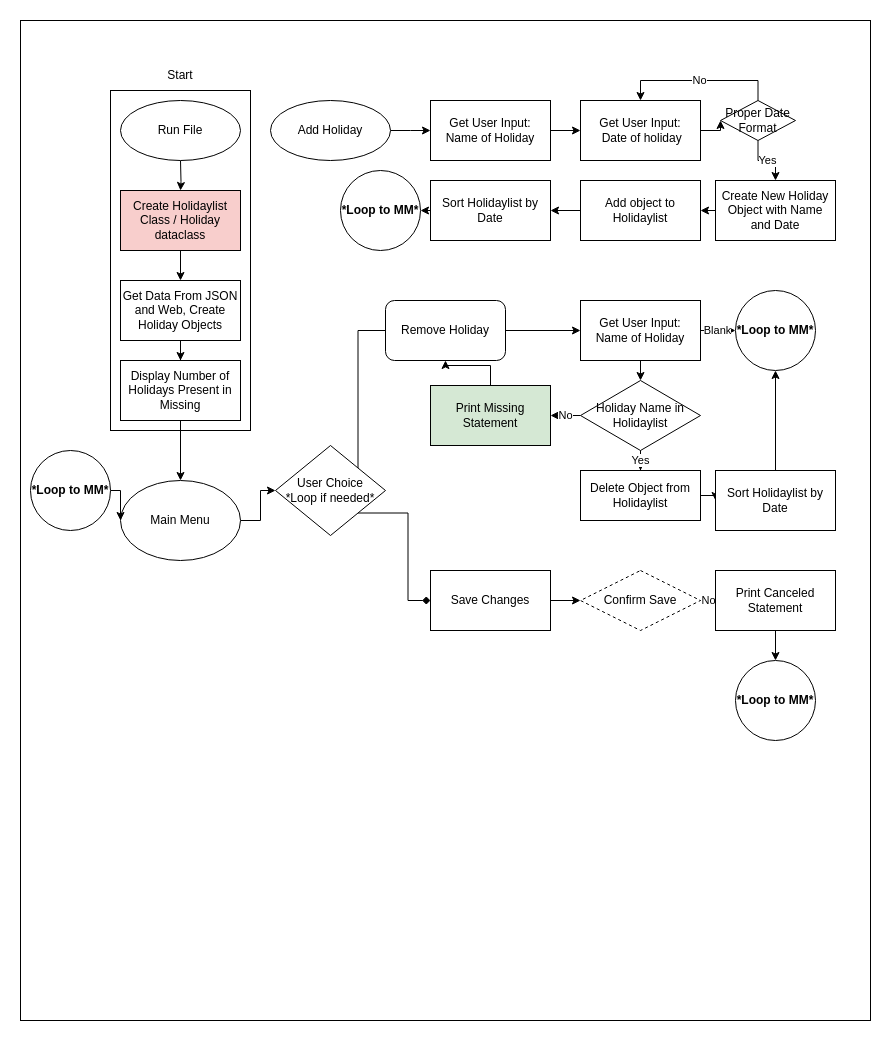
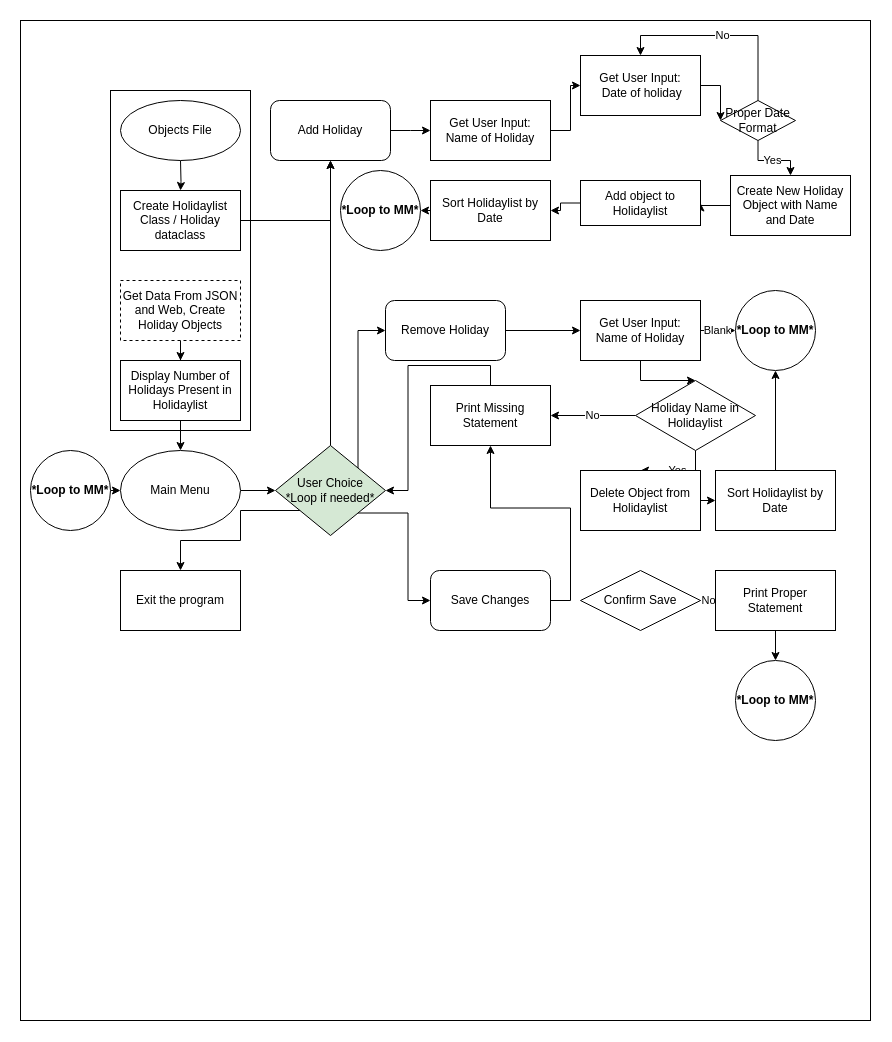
  <mxCell id="0" />
  <mxCell id="1" parent="0" />
  <mxCell id="2" value="" style="rounded=0;whiteSpace=wrap;html=1;" vertex="1" parent="1"><mxGeometry width="850" height="1000" as="geometry" x="20" y="20" /></mxCell>
  <mxCell id="3" value="" style="rounded=0;whiteSpace=wrap;html=1;" vertex="1" parent="1"><mxGeometry x="110" y="90" width="140" height="340" as="geometry" /></mxCell>
  <mxCell id="4" style="edgeStyle=orthogonalEdgeStyle;rounded=0;orthogonalLoop=1;jettySize=auto;html=1;" edge="1" parent="1" target="6"><mxGeometry relative="1" as="geometry"><mxPoint x="180" y="160" as="sourcePoint" /></mxGeometry></mxCell>
- <mxCell id="5" style="edgeStyle=orthogonalEdgeStyle;rounded=0;orthogonalLoop=1;jettySize=auto;html=1;entryX=0.5;entryY=0;entryDx=0;entryDy=0;" edge="1" parent="1" source="6" target="8"><mxGeometry relative="1" as="geometry" /></mxCell>
- <mxCell id="6" value="Create Holidaylist Class / Holiday dataclass" style="rounded=0;whiteSpace=wrap;html=1;fillColor=#f8cecc;" vertex="1" parent="1"><mxGeometry x="120" y="190" width="120" height="60" as="geometry" /></mxCell>
+ <mxCell id="5" style="edgeStyle=orthogonalEdgeStyle;rounded=0;orthogonalLoop=1;jettySize=auto;html=1;" edge="1" parent="1" source="6" target="20"><mxGeometry relative="1" as="geometry" /></mxCell>
+ <mxCell id="6" value="Create Holidaylist Class / Holiday dataclass" style="rounded=0;whiteSpace=wrap;html=1;" vertex="1" parent="1"><mxGeometry x="120" y="190" width="120" height="60" as="geometry" /></mxCell>
  <mxCell id="7" style="edgeStyle=orthogonalEdgeStyle;rounded=0;orthogonalLoop=1;jettySize=auto;html=1;" edge="1" parent="1" source="8" target="12"><mxGeometry relative="1" as="geometry" /></mxCell>
- <mxCell id="8" value="Get Data From JSON and Web, Create Holiday Objects" style="rounded=0;whiteSpace=wrap;html=1;" vertex="1" parent="1"><mxGeometry x="120" y="280" width="120" height="60" as="geometry" /></mxCell>
+ <mxCell id="8" value="Get Data From JSON and Web, Create Holiday Objects" style="rounded=0;whiteSpace=wrap;html=1;dashed=1;" vertex="1" parent="1"><mxGeometry x="120" y="280" width="120" height="60" as="geometry" /></mxCell>
  <mxCell id="9" style="edgeStyle=orthogonalEdgeStyle;rounded=0;orthogonalLoop=1;jettySize=auto;html=1;exitX=1;exitY=0.5;exitDx=0;exitDy=0;entryX=0;entryY=0.5;entryDx=0;entryDy=0;" edge="1" parent="1" source="10" target="17"><mxGeometry relative="1" as="geometry" /></mxCell>
- <mxCell id="10" value="Main Menu" style="ellipse;whiteSpace=wrap;html=1;" vertex="1" parent="1"><mxGeometry x="120" y="480" width="120" height="80" as="geometry" /></mxCell>
+ <mxCell id="10" value="Main Menu" style="ellipse;whiteSpace=wrap;html=1;" vertex="1" parent="1"><mxGeometry x="120" y="450" width="120" height="80" as="geometry" /></mxCell>
  <mxCell id="11" style="edgeStyle=orthogonalEdgeStyle;rounded=0;orthogonalLoop=1;jettySize=auto;html=1;" edge="1" parent="1" source="12" target="10"><mxGeometry relative="1" as="geometry" /></mxCell>
- <mxCell id="12" value="&lt;span&gt;Display Number of Holidays Present in Missing&lt;/span&gt;" style="rounded=0;whiteSpace=wrap;html=1;" vertex="1" parent="1"><mxGeometry x="120" y="360" width="120" height="60" as="geometry" /></mxCell>
- <mxCell id="15" style="edgeStyle=orthogonalEdgeStyle;rounded=0;orthogonalLoop=1;jettySize=auto;html=1;exitX=1;exitY=0;exitDx=0;exitDy=0;entryX=0;entryY=0.5;entryDx=0;entryDy=0;endArrow=none;" edge="1" parent="1" source="17" target="39"><mxGeometry relative="1" as="geometry" /></mxCell>
- <mxCell id="16" style="edgeStyle=orthogonalEdgeStyle;rounded=0;orthogonalLoop=1;jettySize=auto;html=1;exitX=1;exitY=1;exitDx=0;exitDy=0;entryX=0;entryY=0.5;entryDx=0;entryDy=0;endArrow=diamond;" edge="1" parent="1" source="17" target="55"><mxGeometry relative="1" as="geometry" /></mxCell>
- <mxCell id="17" value="User Choice&lt;br&gt;*Loop if needed*" style="rhombus;whiteSpace=wrap;html=1;" vertex="1" parent="1"><mxGeometry x="275" y="445" width="110" height="90" as="geometry" /></mxCell>
+ <mxCell id="12" value="&lt;span&gt;Display Number of Holidays Present in Holidaylist&lt;/span&gt;" style="rounded=0;whiteSpace=wrap;html=1;" vertex="1" parent="1"><mxGeometry x="120" y="360" width="120" height="60" as="geometry" /></mxCell>
+ <mxCell id="13" style="edgeStyle=orthogonalEdgeStyle;rounded=0;orthogonalLoop=1;jettySize=auto;html=1;exitX=0;exitY=1;exitDx=0;exitDy=0;entryX=0.5;entryY=0;entryDx=0;entryDy=0;" edge="1" parent="1" source="17" target="18"><mxGeometry relative="1" as="geometry"><Array as="points"><mxPoint x="240" y="510" /><mxPoint x="240" y="540" /><mxPoint x="180" y="540" /></Array></mxGeometry></mxCell>
+ <mxCell id="14" style="edgeStyle=orthogonalEdgeStyle;rounded=0;orthogonalLoop=1;jettySize=auto;html=1;exitX=0.5;exitY=0;exitDx=0;exitDy=0;entryX=0.5;entryY=1;entryDx=0;entryDy=0;" edge="1" parent="1" source="17" target="20"><mxGeometry relative="1" as="geometry" /></mxCell>
+ <mxCell id="15" style="edgeStyle=orthogonalEdgeStyle;rounded=0;orthogonalLoop=1;jettySize=auto;html=1;exitX=1;exitY=0;exitDx=0;exitDy=0;entryX=0;entryY=0.5;entryDx=0;entryDy=0;" edge="1" parent="1" source="17" target="39"><mxGeometry relative="1" as="geometry" /></mxCell>
+ <mxCell id="16" style="edgeStyle=orthogonalEdgeStyle;rounded=0;orthogonalLoop=1;jettySize=auto;html=1;exitX=1;exitY=1;exitDx=0;exitDy=0;entryX=0;entryY=0.5;entryDx=0;entryDy=0;" edge="1" parent="1" source="17" target="55"><mxGeometry relative="1" as="geometry" /></mxCell>
+ <mxCell id="17" value="User Choice&lt;br&gt;*Loop if needed*" style="rhombus;whiteSpace=wrap;html=1;fillColor=#d5e8d4;" vertex="1" parent="1"><mxGeometry x="275" y="445" width="110" height="90" as="geometry" /></mxCell>
+ <mxCell id="18" value="Exit the program" style="rounded=0;whiteSpace=wrap;html=1;" vertex="1" parent="1"><mxGeometry x="120" y="570" width="120" height="60" as="geometry" /></mxCell>
  <mxCell id="19" style="edgeStyle=orthogonalEdgeStyle;rounded=0;orthogonalLoop=1;jettySize=auto;html=1;" edge="1" parent="1" source="20"><mxGeometry relative="1" as="geometry"><mxPoint x="430" y="130" as="targetPoint" /></mxGeometry></mxCell>
- <mxCell id="20" value="Add Holiday" style="ellipse;whiteSpace=wrap;html=1;" vertex="1" parent="1"><mxGeometry x="270" y="100" width="120" height="60" as="geometry" /></mxCell>
+ <mxCell id="20" value="Add Holiday" style="rounded=1;whiteSpace=wrap;html=1;" vertex="1" parent="1"><mxGeometry x="270" y="100" width="120" height="60" as="geometry" /></mxCell>
  <mxCell id="21" style="edgeStyle=orthogonalEdgeStyle;rounded=0;orthogonalLoop=1;jettySize=auto;html=1;entryX=0;entryY=0.5;entryDx=0;entryDy=0;" edge="1" parent="1" source="22" target="24"><mxGeometry relative="1" as="geometry" /></mxCell>
  <mxCell id="22" value="Get User Input:&lt;br&gt;Name of Holiday" style="rounded=0;whiteSpace=wrap;html=1;" vertex="1" parent="1"><mxGeometry x="430" y="100" width="120" height="60" as="geometry" /></mxCell>
  <mxCell id="23" style="edgeStyle=orthogonalEdgeStyle;rounded=0;orthogonalLoop=1;jettySize=auto;html=1;entryX=0;entryY=0.5;entryDx=0;entryDy=0;" edge="1" parent="1" source="24" target="27"><mxGeometry relative="1" as="geometry" /></mxCell>
- <mxCell id="24" value="Get User Input:&lt;br&gt;&amp;nbsp;Date of holiday" style="rounded=0;whiteSpace=wrap;html=1;" vertex="1" parent="1"><mxGeometry x="580" y="100" width="120" height="60" as="geometry" /></mxCell>
+ <mxCell id="24" value="Get User Input:&lt;br&gt;&amp;nbsp;Date of holiday" style="rounded=0;whiteSpace=wrap;html=1;" vertex="1" parent="1"><mxGeometry x="580" y="55" width="120" height="60" as="geometry" /></mxCell>
  <mxCell id="25" value="No" style="edgeStyle=orthogonalEdgeStyle;rounded=0;orthogonalLoop=1;jettySize=auto;html=1;exitX=0.5;exitY=0;exitDx=0;exitDy=0;entryX=0.5;entryY=0;entryDx=0;entryDy=0;" edge="1" parent="1" source="27" target="24"><mxGeometry relative="1" as="geometry" /></mxCell>
  <mxCell id="26" value="Yes" style="edgeStyle=orthogonalEdgeStyle;rounded=0;orthogonalLoop=1;jettySize=auto;html=1;" edge="1" parent="1" source="27" target="30"><mxGeometry relative="1" as="geometry" /></mxCell>
  <mxCell id="27" value="Proper Date&lt;br&gt;Format" style="rhombus;whiteSpace=wrap;html=1;" vertex="1" parent="1"><mxGeometry x="720" y="100" width="75" height="40" as="geometry" /></mxCell>
- <mxCell id="28" value="Start" style="text;html=1;strokeColor=none;fillColor=none;align=center;verticalAlign=middle;whiteSpace=wrap;rounded=0;" vertex="1" parent="1"><mxGeometry x="150" y="60" width="60" height="30" as="geometry" /></mxCell>
  <mxCell id="29" style="edgeStyle=orthogonalEdgeStyle;rounded=0;orthogonalLoop=1;jettySize=auto;html=1;exitX=0;exitY=0.5;exitDx=0;exitDy=0;entryX=1;entryY=0.5;entryDx=0;entryDy=0;" edge="1" parent="1" source="30" target="32"><mxGeometry relative="1" as="geometry" /></mxCell>
- <mxCell id="30" value="Create New Holiday Object with Name and Date" style="rounded=0;whiteSpace=wrap;html=1;" vertex="1" parent="1"><mxGeometry x="715" y="180" width="120" height="60" as="geometry" /></mxCell>
+ <mxCell id="30" value="Create New Holiday Object with Name and Date" style="rounded=0;whiteSpace=wrap;html=1;" vertex="1" parent="1"><mxGeometry x="730" y="175" width="120" height="60" as="geometry" /></mxCell>
  <mxCell id="31" style="edgeStyle=orthogonalEdgeStyle;rounded=0;orthogonalLoop=1;jettySize=auto;html=1;entryX=1;entryY=0.5;entryDx=0;entryDy=0;" edge="1" parent="1" source="32" target="34"><mxGeometry relative="1" as="geometry" /></mxCell>
- <mxCell id="32" value="Add object to Holidaylist" style="rounded=0;whiteSpace=wrap;html=1;" vertex="1" parent="1"><mxGeometry x="580" y="180" width="120" height="60" as="geometry" /></mxCell>
+ <mxCell id="32" value="Add object to Holidaylist" style="rounded=0;whiteSpace=wrap;html=1;" vertex="1" parent="1"><mxGeometry x="580" y="180" width="120" height="45" as="geometry" /></mxCell>
  <mxCell id="33" style="edgeStyle=orthogonalEdgeStyle;rounded=0;orthogonalLoop=1;jettySize=auto;html=1;exitX=0;exitY=0.5;exitDx=0;exitDy=0;entryX=1;entryY=0.5;entryDx=0;entryDy=0;" edge="1" parent="1" source="34" target="35"><mxGeometry relative="1" as="geometry" /></mxCell>
  <mxCell id="34" value="Sort Holidaylist by Date" style="rounded=0;whiteSpace=wrap;html=1;" vertex="1" parent="1"><mxGeometry x="430" y="180" width="120" height="60" as="geometry" /></mxCell>
  <mxCell id="35" value="*Loop to MM*" style="ellipse;whiteSpace=wrap;html=1;aspect=fixed;fontStyle=1" vertex="1" parent="1"><mxGeometry x="340" y="170" width="80" height="80" as="geometry" /></mxCell>
  <mxCell id="36" style="edgeStyle=orthogonalEdgeStyle;rounded=0;orthogonalLoop=1;jettySize=auto;html=1;exitX=1;exitY=0.5;exitDx=0;exitDy=0;entryX=0;entryY=0.5;entryDx=0;entryDy=0;" edge="1" parent="1" source="37" target="10"><mxGeometry relative="1" as="geometry" /></mxCell>
  <mxCell id="37" value="*Loop to MM*" style="ellipse;whiteSpace=wrap;html=1;aspect=fixed;fontStyle=1" vertex="1" parent="1"><mxGeometry x="30" y="450" width="80" height="80" as="geometry" /></mxCell>
  <mxCell id="38" style="edgeStyle=orthogonalEdgeStyle;rounded=0;orthogonalLoop=1;jettySize=auto;html=1;exitX=1;exitY=0.5;exitDx=0;exitDy=0;entryX=0;entryY=0.5;entryDx=0;entryDy=0;" edge="1" parent="1" source="39" target="43"><mxGeometry relative="1" as="geometry" /></mxCell>
  <mxCell id="39" value="Remove Holiday" style="rounded=1;whiteSpace=wrap;html=1;" vertex="1" parent="1"><mxGeometry x="385" y="300" width="120" height="60" as="geometry" /></mxCell>
- <mxCell id="40" value="Run File" style="ellipse;whiteSpace=wrap;html=1;" vertex="1" parent="1"><mxGeometry x="120" y="100" width="120" height="60" as="geometry" /></mxCell>
+ <mxCell id="40" value="Objects File" style="ellipse;whiteSpace=wrap;html=1;" vertex="1" parent="1"><mxGeometry x="120" y="100" width="120" height="60" as="geometry" /></mxCell>
  <mxCell id="41" style="edgeStyle=orthogonalEdgeStyle;rounded=0;orthogonalLoop=1;jettySize=auto;html=1;exitX=0.5;exitY=1;exitDx=0;exitDy=0;entryX=0.5;entryY=0;entryDx=0;entryDy=0;" edge="1" parent="1" source="43" target="46"><mxGeometry relative="1" as="geometry" /></mxCell>
  <mxCell id="42" value="Blank" style="edgeStyle=orthogonalEdgeStyle;rounded=0;orthogonalLoop=1;jettySize=auto;html=1;entryX=0;entryY=0.5;entryDx=0;entryDy=0;" edge="1" parent="1" source="43" target="47"><mxGeometry relative="1" as="geometry" /></mxCell>
  <mxCell id="43" value="Get User Input: &lt;br&gt;Name of Holiday" style="rounded=0;whiteSpace=wrap;html=1;" vertex="1" parent="1"><mxGeometry x="580" y="300" width="120" height="60" as="geometry" /></mxCell>
  <mxCell id="44" value="No" style="edgeStyle=orthogonalEdgeStyle;rounded=0;orthogonalLoop=1;jettySize=auto;html=1;" edge="1" parent="1" source="46" target="49"><mxGeometry relative="1" as="geometry" /></mxCell>
  <mxCell id="45" value="Yes" style="edgeStyle=orthogonalEdgeStyle;rounded=0;orthogonalLoop=1;jettySize=auto;html=1;exitX=0.5;exitY=1;exitDx=0;exitDy=0;" edge="1" parent="1" source="46" target="51"><mxGeometry relative="1" as="geometry" /></mxCell>
- <mxCell id="46" value="Holiday Name in Holidaylist" style="rhombus;whiteSpace=wrap;html=1;" vertex="1" parent="1"><mxGeometry x="580" y="380" width="120" height="70" as="geometry" /></mxCell>
+ <mxCell id="46" value="Holiday Name in Holidaylist" style="rhombus;whiteSpace=wrap;html=1;" vertex="1" parent="1"><mxGeometry x="635" y="380" width="120" height="70" as="geometry" /></mxCell>
  <mxCell id="47" value="*Loop to MM*" style="ellipse;whiteSpace=wrap;html=1;aspect=fixed;fontStyle=1" vertex="1" parent="1"><mxGeometry x="735" y="290" width="80" height="80" as="geometry" /></mxCell>
- <mxCell id="48" style="edgeStyle=orthogonalEdgeStyle;rounded=0;orthogonalLoop=1;jettySize=auto;html=1;exitX=0.5;exitY=0;exitDx=0;exitDy=0;entryX=0.5;entryY=1;entryDx=0;entryDy=0;" edge="1" parent="1" source="49" target="39"><mxGeometry relative="1" as="geometry" /></mxCell>
- <mxCell id="49" value="Print Missing Statement" style="rounded=0;whiteSpace=wrap;html=1;fillColor=#d5e8d4;" vertex="1" parent="1"><mxGeometry x="430" y="385" width="120" height="60" as="geometry" /></mxCell>
+ <mxCell id="48" style="edgeStyle=orthogonalEdgeStyle;rounded=0;orthogonalLoop=1;jettySize=auto;html=1;exitX=0.5;exitY=0;exitDx=0;exitDy=0;" edge="1" parent="1" source="49" target="17"><mxGeometry relative="1" as="geometry" /></mxCell>
+ <mxCell id="49" value="Print Missing Statement" style="rounded=0;whiteSpace=wrap;html=1;" vertex="1" parent="1"><mxGeometry x="430" y="385" width="120" height="60" as="geometry" /></mxCell>
  <mxCell id="50" style="edgeStyle=orthogonalEdgeStyle;rounded=0;orthogonalLoop=1;jettySize=auto;html=1;exitX=1;exitY=0.5;exitDx=0;exitDy=0;entryX=0;entryY=0.5;entryDx=0;entryDy=0;" edge="1" parent="1" source="51" target="53"><mxGeometry relative="1" as="geometry" /></mxCell>
- <mxCell id="51" value="Delete Object from Holidaylist" style="rounded=0;whiteSpace=wrap;html=1;" vertex="1" parent="1"><mxGeometry x="580" y="470" width="120" height="50" as="geometry" /></mxCell>
+ <mxCell id="51" value="Delete Object from Holidaylist" style="rounded=0;whiteSpace=wrap;html=1;" vertex="1" parent="1"><mxGeometry x="580" y="470" width="120" height="60" as="geometry" /></mxCell>
  <mxCell id="52" style="edgeStyle=orthogonalEdgeStyle;rounded=0;orthogonalLoop=1;jettySize=auto;html=1;exitX=0.5;exitY=0;exitDx=0;exitDy=0;entryX=0.5;entryY=1;entryDx=0;entryDy=0;" edge="1" parent="1" source="53" target="47"><mxGeometry relative="1" as="geometry" /></mxCell>
  <mxCell id="53" value="Sort Holidaylist by Date" style="rounded=0;whiteSpace=wrap;html=1;" vertex="1" parent="1"><mxGeometry x="715" y="470" width="120" height="60" as="geometry" /></mxCell>
- <mxCell id="54" style="edgeStyle=orthogonalEdgeStyle;rounded=0;orthogonalLoop=1;jettySize=auto;html=1;exitX=1;exitY=0.5;exitDx=0;exitDy=0;entryX=0;entryY=0.5;entryDx=0;entryDy=0;" edge="1" parent="1" source="55" target="57"><mxGeometry relative="1" as="geometry" /></mxCell>
- <mxCell id="55" value="Save Changes" style="whiteSpace=wrap;html=1;rounded=0;" vertex="1" parent="1"><mxGeometry x="430" y="570" width="120" height="60" as="geometry" /></mxCell>
+ <mxCell id="54" style="edgeStyle=orthogonalEdgeStyle;rounded=0;orthogonalLoop=1;jettySize=auto;html=1;exitX=1;exitY=0.5;exitDx=0;exitDy=0;" edge="1" parent="1" source="55" target="49"><mxGeometry relative="1" as="geometry" /></mxCell>
+ <mxCell id="55" value="Save Changes" style="rounded=1;whiteSpace=wrap;html=1;" vertex="1" parent="1"><mxGeometry x="430" y="570" width="120" height="60" as="geometry" /></mxCell>
  <mxCell id="56" value="No" style="edgeStyle=orthogonalEdgeStyle;rounded=0;orthogonalLoop=1;jettySize=auto;html=1;exitX=1;exitY=0.5;exitDx=0;exitDy=0;entryX=0;entryY=0.5;entryDx=0;entryDy=0;" edge="1" parent="1" source="57" target="59"><mxGeometry relative="1" as="geometry" /></mxCell>
- <mxCell id="57" value="Confirm Save" style="rhombus;whiteSpace=wrap;html=1;dashed=1;" vertex="1" parent="1"><mxGeometry x="580" y="570" width="120" height="60" as="geometry" /></mxCell>
+ <mxCell id="57" value="Confirm Save" style="rhombus;whiteSpace=wrap;html=1;" vertex="1" parent="1"><mxGeometry x="580" y="570" width="120" height="60" as="geometry" /></mxCell>
  <mxCell id="58" style="edgeStyle=orthogonalEdgeStyle;rounded=0;orthogonalLoop=1;jettySize=auto;html=1;exitX=0.5;exitY=1;exitDx=0;exitDy=0;entryX=0.5;entryY=0;entryDx=0;entryDy=0;" edge="1" parent="1" source="59" target="60"><mxGeometry relative="1" as="geometry" /></mxCell>
- <mxCell id="59" value="Print Canceled Statement" style="rounded=0;whiteSpace=wrap;html=1;" vertex="1" parent="1"><mxGeometry x="715" y="570" width="120" height="60" as="geometry" /></mxCell>
+ <mxCell id="59" value="Print Proper Statement" style="rounded=0;whiteSpace=wrap;html=1;" vertex="1" parent="1"><mxGeometry x="715" y="570" width="120" height="60" as="geometry" /></mxCell>
  <mxCell id="60" value="*Loop to MM*" style="ellipse;whiteSpace=wrap;html=1;aspect=fixed;fontStyle=1" vertex="1" parent="1"><mxGeometry x="735" y="660" width="80" height="80" as="geometry" /></mxCell>
